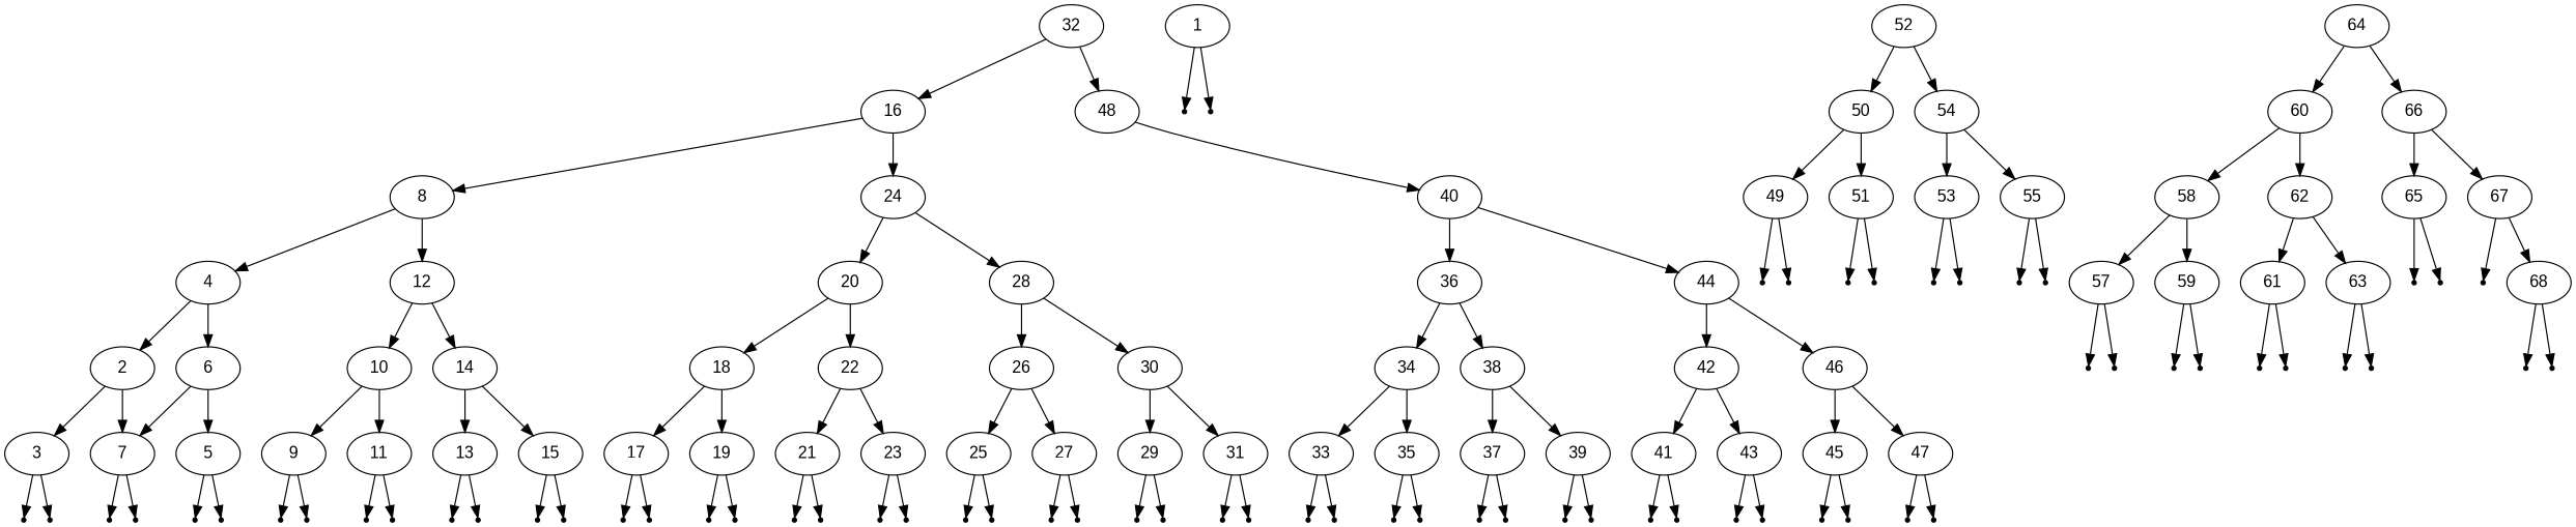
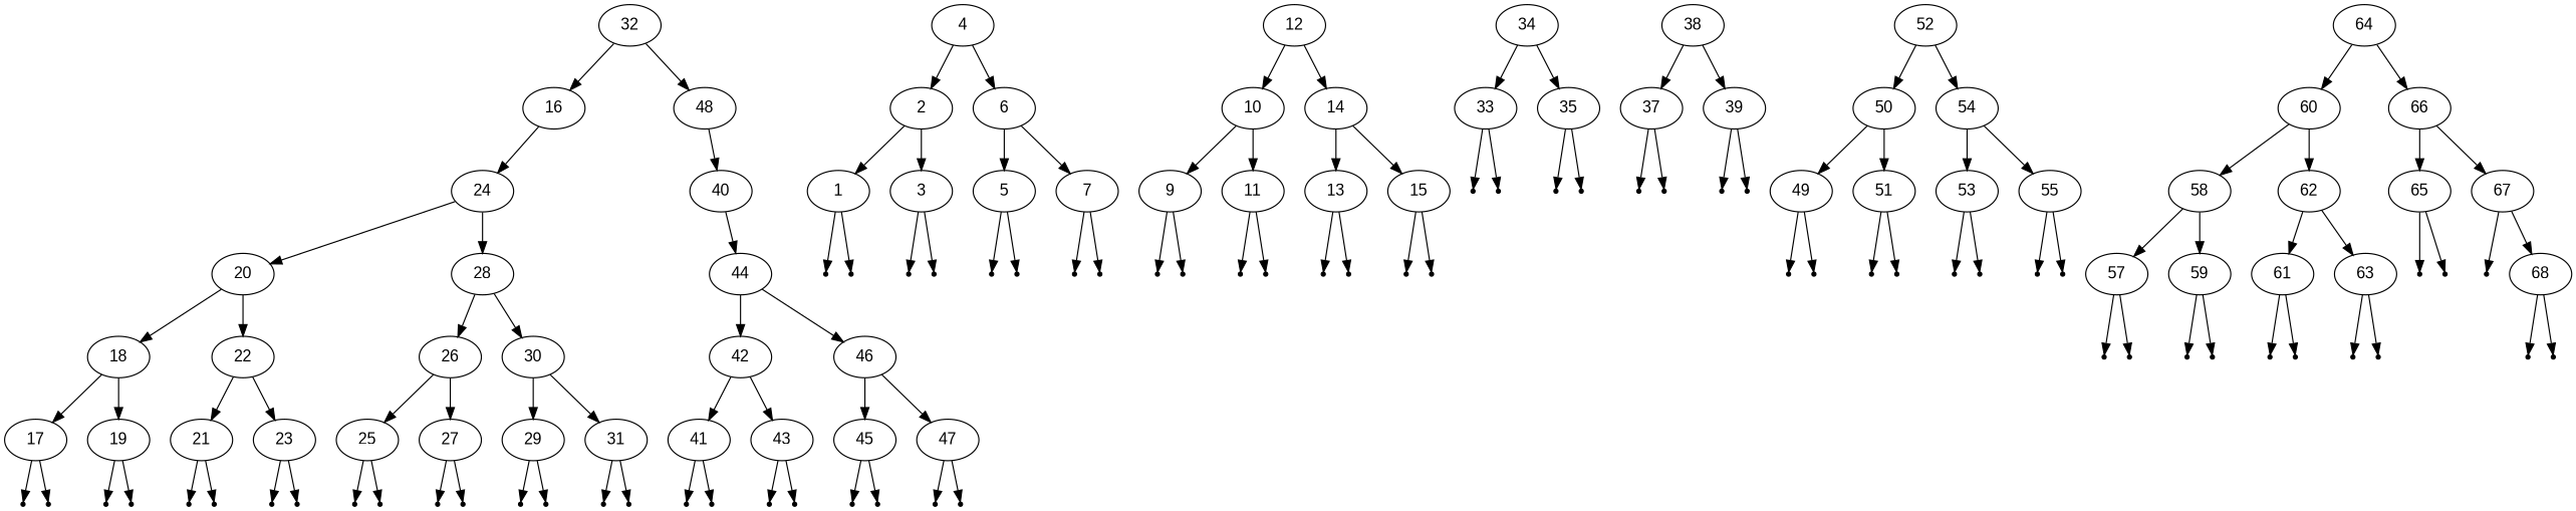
  digraph {
    node [fontname=Arial shape=point]
    32 [shape=""]
    16 [shape=""]
    48 [shape=""]
-   8 [shape=""]
    24 [shape=""]
    40 [shape=""]
    4 [shape=""]
    12 [shape=""]
    20 [shape=""]
    28 [shape=""]
    2 [shape=""]
    6 [shape=""]
    10 [shape=""]
    14 [shape=""]
    1 [shape=""]
    3 [shape=""]
    5 [shape=""]
    7 [shape=""]
    null0
    null1
    null2
    null3
    null4
    null5
    null6
    null7
    9 [shape=""]
    11 [shape=""]
    13 [shape=""]
    15 [shape=""]
    null8
    null9
    null10
    null11
    null12
    null13
    null14
    null15
    18 [shape=""]
    22 [shape=""]
    26 [shape=""]
    30 [shape=""]
    17 [shape=""]
    19 [shape=""]
    21 [shape=""]
    23 [shape=""]
    null16
    null17
    null18
    null19
    null20
    null21
    null22
    null23
    25 [shape=""]
    27 [shape=""]
    29 [shape=""]
    31 [shape=""]
    null24
    null25
    null26
    null27
    null28
    null29
    null30
    null31
-   36 [shape=""]
    44 [shape=""]
    34 [shape=""]
    38 [shape=""]
    42 [shape=""]
    46 [shape=""]
    33 [shape=""]
    35 [shape=""]
    37 [shape=""]
    39 [shape=""]
    null32
    null33
    null34
    null35
    null36
    null37
    null38
    null39
    41 [shape=""]
    43 [shape=""]
    45 [shape=""]
    47 [shape=""]
    null40
    null41
    null42
    null43
    null44
    null45
    null46
    null47
    52 [shape=""]
    50 [shape=""]
    54 [shape=""]
    64 [shape=""]
    60 [shape=""]
    66 [shape=""]
    49 [shape=""]
    51 [shape=""]
    53 [shape=""]
    55 [shape=""]
    null48
    null49
    null50
    null51
    null52
    null53
    null54
    null55
    58 [shape=""]
    62 [shape=""]
    65 [shape=""]
    67 [shape=""]
    57 [shape=""]
    59 [shape=""]
    61 [shape=""]
    63 [shape=""]
    null56
    null57
    null58
    null59
    null60
    null61
    null62
    null63
    null64
    null65
    null66
    68 [shape=""]
    null67
    null68
    32 -> 16
    32 -> 48
-   16 -> 8
    16 -> 24
    48 -> 40
-   8 -> 4
-   8 -> 12
    24 -> 20
    24 -> 28
-   40 -> 36
    40 -> 44
    4 -> 2
    4 -> 6
    12 -> 10
    12 -> 14
    20 -> 18
    20 -> 22
    28 -> 26
    28 -> 30
-   2 -> 7
+   2 -> 1
    2 -> 3
    6 -> 5
    6 -> 7
    10 -> 9
    10 -> 11
    14 -> 13
    14 -> 15
    1 -> null0
    1 -> null1
    3 -> null2
    3 -> null3
    5 -> null4
    5 -> null5
    7 -> null6
    7 -> null7
    9 -> null8
    9 -> null9
    11 -> null10
    11 -> null11
    13 -> null12
    13 -> null13
    15 -> null14
    15 -> null15
    18 -> 17
    18 -> 19
    22 -> 21
    22 -> 23
    26 -> 25
    26 -> 27
    30 -> 29
    30 -> 31
    17 -> null16
    17 -> null17
    19 -> null18
    19 -> null19
    21 -> null20
    21 -> null21
    23 -> null22
    23 -> null23
    25 -> null24
    25 -> null25
    27 -> null26
    27 -> null27
    29 -> null28
    29 -> null29
    31 -> null30
    31 -> null31
-   36 -> 34
-   36 -> 38
    44 -> 42
    44 -> 46
    34 -> 33
    34 -> 35
    38 -> 37
    38 -> 39
    42 -> 41
    42 -> 43
    46 -> 45
    46 -> 47
    33 -> null32
    33 -> null33
    35 -> null34
    35 -> null35
    37 -> null36
    37 -> null37
    39 -> null38
    39 -> null39
    41 -> null40
    41 -> null41
    43 -> null42
    43 -> null43
    45 -> null44
    45 -> null45
    47 -> null46
    47 -> null47
    52 -> 50
    52 -> 54
    50 -> 49
    50 -> 51
    54 -> 53
    54 -> 55
    64 -> 60
    64 -> 66
    60 -> 58
    60 -> 62
    66 -> 65
    66 -> 67
    49 -> null48
    49 -> null49
    51 -> null50
    51 -> null51
    53 -> null52
    53 -> null53
    55 -> null54
    55 -> null55
    58 -> 57
    58 -> 59
    62 -> 61
    62 -> 63
    65 -> null64
    65 -> null65
    67 -> null66
    67 -> 68
    57 -> null56
    57 -> null57
    59 -> null58
    59 -> null59
    61 -> null60
    61 -> null61
    63 -> null62
    63 -> null63
    68 -> null67
    68 -> null68
  }
